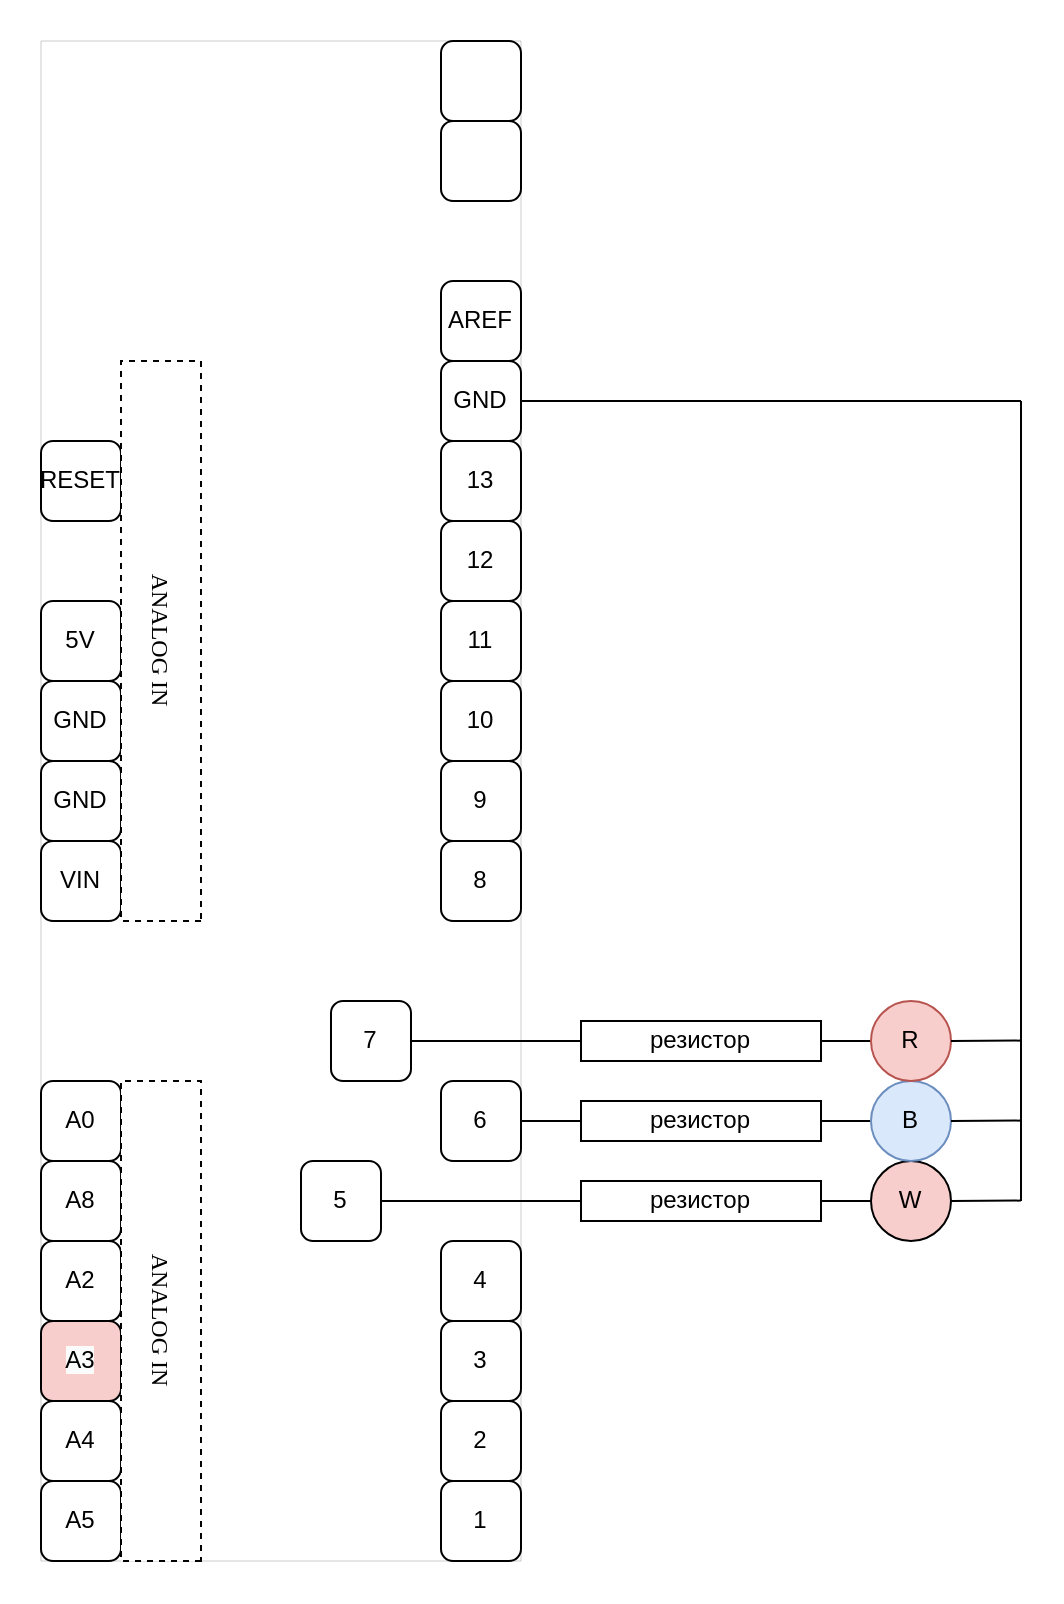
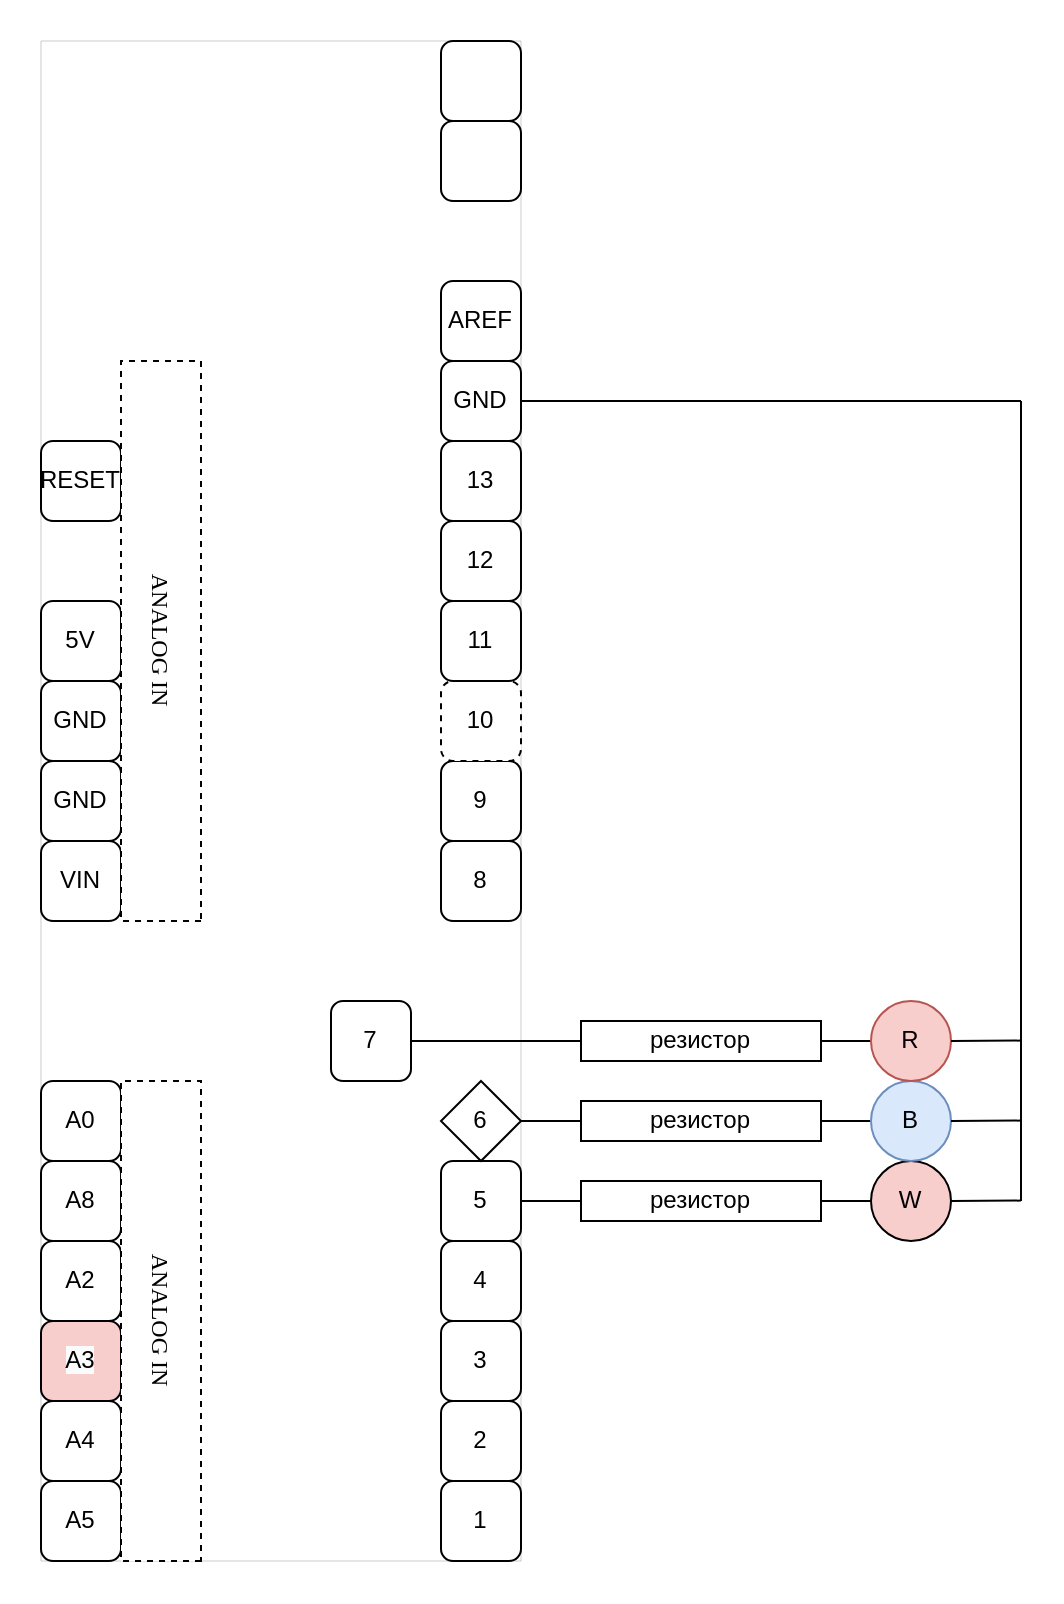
  <mxCell id="0" />
  <mxCell id="1" parent="0" />
  <mxCell id="2" value="" style="rounded=0;whiteSpace=wrap;html=1;strokeWidth=0.1;" parent="1" vertex="1"><mxGeometry x="20" y="20" width="240" height="760" as="geometry" /></mxCell>
  <mxCell id="3" value="1" style="rounded=1;whiteSpace=wrap;html=1;" parent="1" vertex="1"><mxGeometry x="220" y="740" width="40" height="40" as="geometry" /></mxCell>
  <mxCell id="4" value="2" style="rounded=1;whiteSpace=wrap;html=1;" parent="1" vertex="1"><mxGeometry x="220" y="700" width="40" height="40" as="geometry" /></mxCell>
  <mxCell id="5" value="3" style="rounded=1;whiteSpace=wrap;html=1;" parent="1" vertex="1"><mxGeometry x="220" y="660" width="40" height="40" as="geometry" /></mxCell>
  <mxCell id="6" value="4" style="rounded=1;whiteSpace=wrap;html=1;" parent="1" vertex="1"><mxGeometry x="220" y="620" width="40" height="40" as="geometry" /></mxCell>
- <mxCell id="7" value="5" style="rounded=1;whiteSpace=wrap;html=1;" parent="1" vertex="1"><mxGeometry x="150" y="580" width="40" height="40" as="geometry" /></mxCell>
- <mxCell id="8" value="6" style="rounded=1;whiteSpace=wrap;html=1;" parent="1" vertex="1"><mxGeometry x="220" y="540" width="40" height="40" as="geometry" /></mxCell>
+ <mxCell id="7" value="5" style="rounded=1;whiteSpace=wrap;html=1;" parent="1" vertex="1"><mxGeometry x="220" y="580" width="40" height="40" as="geometry" /></mxCell>
+ <mxCell id="8" value="6" style="rhombus;whiteSpace=wrap;html=1;" parent="1" vertex="1"><mxGeometry x="220" y="540" width="40" height="40" as="geometry" /></mxCell>
  <mxCell id="9" value="7" style="rounded=1;whiteSpace=wrap;html=1;" parent="1" vertex="1"><mxGeometry x="165" y="500" width="40" height="40" as="geometry" /></mxCell>
  <mxCell id="10" value="8" style="rounded=1;whiteSpace=wrap;html=1;" parent="1" vertex="1"><mxGeometry x="220" y="420" width="40" height="40" as="geometry" /></mxCell>
  <mxCell id="11" value="9" style="rounded=1;whiteSpace=wrap;html=1;" parent="1" vertex="1"><mxGeometry x="220" y="380" width="40" height="40" as="geometry" /></mxCell>
- <mxCell id="12" value="10" style="rounded=1;whiteSpace=wrap;html=1;" parent="1" vertex="1"><mxGeometry x="220" y="340" width="40" height="40" as="geometry" /></mxCell>
+ <mxCell id="12" value="10" style="rounded=1;whiteSpace=wrap;html=1;dashed=1;" parent="1" vertex="1"><mxGeometry x="220" y="340" width="40" height="40" as="geometry" /></mxCell>
  <mxCell id="13" value="11" style="rounded=1;whiteSpace=wrap;html=1;" parent="1" vertex="1"><mxGeometry x="220" y="300" width="40" height="40" as="geometry" /></mxCell>
  <mxCell id="14" value="12" style="rounded=1;whiteSpace=wrap;html=1;" parent="1" vertex="1"><mxGeometry x="220" y="260" width="40" height="40" as="geometry" /></mxCell>
  <mxCell id="15" value="13" style="rounded=1;whiteSpace=wrap;html=1;" parent="1" vertex="1"><mxGeometry x="220" y="220" width="40" height="40" as="geometry" /></mxCell>
  <mxCell id="16" value="GND" style="rounded=1;whiteSpace=wrap;html=1;" parent="1" vertex="1"><mxGeometry x="220" y="180" width="40" height="40" as="geometry" /></mxCell>
  <mxCell id="17" value="AREF" style="rounded=1;whiteSpace=wrap;html=1;" parent="1" vertex="1"><mxGeometry x="220" y="140" width="40" height="40" as="geometry" /></mxCell>
  <mxCell id="18" value="" style="rounded=1;whiteSpace=wrap;html=1;" parent="1" vertex="1"><mxGeometry x="220" y="60" width="40" height="40" as="geometry" /></mxCell>
  <mxCell id="19" value="" style="rounded=1;whiteSpace=wrap;html=1;" parent="1" vertex="1"><mxGeometry x="220" y="20" width="40" height="40" as="geometry" /></mxCell>
  <mxCell id="20" value="A5" style="rounded=1;whiteSpace=wrap;html=1;" parent="1" vertex="1"><mxGeometry x="20" y="740" width="40" height="40" as="geometry" /></mxCell>
  <mxCell id="21" value="A4" style="rounded=1;whiteSpace=wrap;html=1;" parent="1" vertex="1"><mxGeometry x="20" y="700" width="40" height="40" as="geometry" /></mxCell>
  <mxCell id="22" value="&lt;span style=&quot;color: rgb(0, 0, 0); font-family: Helvetica; font-size: 12px; font-style: normal; font-variant-ligatures: normal; font-variant-caps: normal; font-weight: 400; letter-spacing: normal; orphans: 2; text-align: center; text-indent: 0px; text-transform: none; widows: 2; word-spacing: 0px; -webkit-text-stroke-width: 0px; background-color: rgb(251, 251, 251); text-decoration-thickness: initial; text-decoration-style: initial; text-decoration-color: initial; float: none; display: inline !important;&quot;&gt;A3&lt;/span&gt;" style="rounded=1;whiteSpace=wrap;html=1;fillColor=#f8cecc;" parent="1" vertex="1"><mxGeometry x="20" y="660" width="40" height="40" as="geometry" /></mxCell>
  <mxCell id="23" value="A2" style="rounded=1;whiteSpace=wrap;html=1;" parent="1" vertex="1"><mxGeometry x="20" y="620" width="40" height="40" as="geometry" /></mxCell>
  <mxCell id="24" value="A8" style="rounded=1;whiteSpace=wrap;html=1;" parent="1" vertex="1"><mxGeometry x="20" y="580" width="40" height="40" as="geometry" /></mxCell>
  <mxCell id="25" value="A0" style="rounded=1;whiteSpace=wrap;html=1;" parent="1" vertex="1"><mxGeometry x="20" y="540" width="40" height="40" as="geometry" /></mxCell>
  <mxCell id="26" value="ANALOG IN" style="rounded=0;whiteSpace=wrap;html=1;strokeWidth=1;horizontal=0;rotation=-180;fontFamily=Lucida Console;strokeColor=#000000;dashed=1;" parent="1" vertex="1"><mxGeometry x="60" y="540" width="40" height="240" as="geometry" /></mxCell>
  <mxCell id="27" value="VIN" style="rounded=1;whiteSpace=wrap;html=1;" parent="1" vertex="1"><mxGeometry x="20" y="420" width="40" height="40" as="geometry" /></mxCell>
  <mxCell id="28" value="GND" style="rounded=1;whiteSpace=wrap;html=1;" parent="1" vertex="1"><mxGeometry x="20" y="380" width="40" height="40" as="geometry" /></mxCell>
  <mxCell id="29" value="GND" style="rounded=1;whiteSpace=wrap;html=1;" parent="1" vertex="1"><mxGeometry x="20" y="340" width="40" height="40" as="geometry" /></mxCell>
  <mxCell id="30" value="5V" style="rounded=1;whiteSpace=wrap;html=1;" parent="1" vertex="1"><mxGeometry x="20" y="300" width="40" height="40" as="geometry" /></mxCell>
  <mxCell id="31" value="RESET" style="rounded=1;whiteSpace=wrap;html=1;" parent="1" vertex="1"><mxGeometry x="20" y="220" width="40" height="40" as="geometry" /></mxCell>
  <mxCell id="32" value="ANALOG IN" style="rounded=0;whiteSpace=wrap;html=1;strokeWidth=1;horizontal=0;rotation=-180;fontFamily=Lucida Console;strokeColor=#000000;dashed=1;" parent="1" vertex="1"><mxGeometry x="60" y="180" width="40" height="280" as="geometry" /></mxCell>
  <mxCell id="33" value="" style="endArrow=none;html=1;rounded=0;exitX=1;exitY=0.5;exitDx=0;exitDy=0;entryX=0;entryY=0.5;entryDx=0;entryDy=0;" edge="1" parent="1" source="8" target="34"><mxGeometry width="50" height="50" relative="1" as="geometry"><mxPoint x="270" y="560" as="sourcePoint" /><mxPoint x="350" y="560" as="targetPoint" /></mxGeometry></mxCell>
  <mxCell id="34" value="резистор" style="rounded=0;whiteSpace=wrap;html=1;" vertex="1" parent="1"><mxGeometry x="290" y="550" width="120" height="20" as="geometry" /></mxCell>
  <mxCell id="35" value="резистор" style="rounded=0;whiteSpace=wrap;html=1;" vertex="1" parent="1"><mxGeometry x="290" y="590" width="120" height="20" as="geometry" /></mxCell>
  <mxCell id="36" value="резистор" style="rounded=0;whiteSpace=wrap;html=1;" vertex="1" parent="1"><mxGeometry x="290" y="510" width="120" height="20" as="geometry" /></mxCell>
  <mxCell id="37" value="" style="endArrow=none;html=1;rounded=0;exitX=1;exitY=0.5;exitDx=0;exitDy=0;entryX=0;entryY=0.5;entryDx=0;entryDy=0;" edge="1" parent="1" source="9" target="36"><mxGeometry width="50" height="50" relative="1" as="geometry"><mxPoint x="270" y="519.58" as="sourcePoint" /><mxPoint x="320" y="520" as="targetPoint" /></mxGeometry></mxCell>
  <mxCell id="38" value="" style="endArrow=none;html=1;rounded=0;exitX=1;exitY=0.5;exitDx=0;exitDy=0;entryX=0;entryY=0.5;entryDx=0;entryDy=0;" edge="1" parent="1" source="7" target="35"><mxGeometry width="50" height="50" relative="1" as="geometry"><mxPoint x="280" y="639.58" as="sourcePoint" /><mxPoint x="380" y="639.58" as="targetPoint" /></mxGeometry></mxCell>
  <mxCell id="39" value="" style="endArrow=none;html=1;rounded=0;exitX=1;exitY=0.5;exitDx=0;exitDy=0;entryX=0;entryY=0.5;entryDx=0;entryDy=0;" edge="1" parent="1" source="34" target="43"><mxGeometry width="50" height="50" relative="1" as="geometry"><mxPoint x="443" y="559.58" as="sourcePoint" /><mxPoint x="490" y="559.58" as="targetPoint" /></mxGeometry></mxCell>
  <mxCell id="40" value="" style="endArrow=none;html=1;rounded=0;exitX=1;exitY=0.5;exitDx=0;exitDy=0;entryX=0;entryY=0.5;entryDx=0;entryDy=0;" edge="1" parent="1" source="36" target="44"><mxGeometry width="50" height="50" relative="1" as="geometry"><mxPoint x="443" y="519.58" as="sourcePoint" /><mxPoint x="490" y="519.58" as="targetPoint" /></mxGeometry></mxCell>
  <mxCell id="41" value="" style="endArrow=none;html=1;rounded=0;exitX=1;exitY=0.5;exitDx=0;exitDy=0;entryX=0;entryY=0.5;entryDx=0;entryDy=0;" edge="1" parent="1" source="35" target="42"><mxGeometry width="50" height="50" relative="1" as="geometry"><mxPoint x="443" y="599.58" as="sourcePoint" /><mxPoint x="490" y="599.58" as="targetPoint" /></mxGeometry></mxCell>
  <mxCell id="42" value="W" style="ellipse;whiteSpace=wrap;html=1;fillColor=#f8cecc;" vertex="1" parent="1"><mxGeometry x="435" y="580" width="40" height="40" as="geometry" /></mxCell>
  <mxCell id="43" value="B" style="ellipse;whiteSpace=wrap;html=1;fillColor=#dae8fc;strokeColor=#6c8ebf;" vertex="1" parent="1"><mxGeometry x="435" y="540" width="40" height="40" as="geometry" /></mxCell>
  <mxCell id="44" value="R" style="ellipse;whiteSpace=wrap;html=1;fillColor=#f8cecc;strokeColor=#b85450;" vertex="1" parent="1"><mxGeometry x="435" y="500" width="40" height="40" as="geometry" /></mxCell>
  <mxCell id="45" value="" style="endArrow=none;html=1;rounded=0;exitX=1;exitY=0.5;exitDx=0;exitDy=0;entryX=0;entryY=0.5;entryDx=0;entryDy=0;" edge="1" parent="1" source="43"><mxGeometry width="50" height="50" relative="1" as="geometry"><mxPoint x="485" y="559.8" as="sourcePoint" /><mxPoint x="510" y="559.8" as="targetPoint" /></mxGeometry></mxCell>
  <mxCell id="46" value="" style="endArrow=none;html=1;rounded=0;exitX=1;exitY=0.5;exitDx=0;exitDy=0;entryX=0;entryY=0.5;entryDx=0;entryDy=0;" edge="1" parent="1" source="44"><mxGeometry width="50" height="50" relative="1" as="geometry"><mxPoint x="485" y="519.8" as="sourcePoint" /><mxPoint x="510" y="519.8" as="targetPoint" /></mxGeometry></mxCell>
  <mxCell id="47" value="" style="endArrow=none;html=1;rounded=0;exitX=1;exitY=0.5;exitDx=0;exitDy=0;entryX=0;entryY=0.5;entryDx=0;entryDy=0;" edge="1" parent="1" source="42"><mxGeometry width="50" height="50" relative="1" as="geometry"><mxPoint x="485" y="599.8" as="sourcePoint" /><mxPoint x="510" y="599.8" as="targetPoint" /></mxGeometry></mxCell>
  <mxCell id="48" value="" style="endArrow=none;html=1;rounded=0;exitX=1;exitY=0.5;exitDx=0;exitDy=0;" edge="1" parent="1"><mxGeometry width="50" height="50" relative="1" as="geometry"><mxPoint x="510" y="600" as="sourcePoint" /><mxPoint x="510" y="200" as="targetPoint" /></mxGeometry></mxCell>
  <mxCell id="49" value="" style="endArrow=none;html=1;rounded=0;exitX=1;exitY=0.5;exitDx=0;exitDy=0;" edge="1" parent="1" source="16"><mxGeometry width="50" height="50" relative="1" as="geometry"><mxPoint x="410" y="270.2" as="sourcePoint" /><mxPoint x="510" y="200" as="targetPoint" /></mxGeometry></mxCell>
